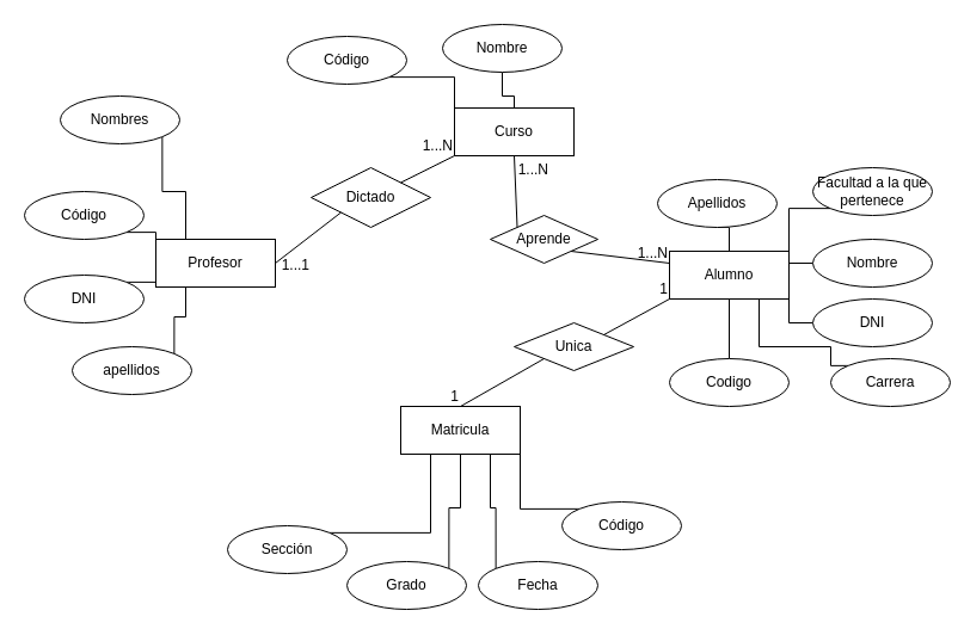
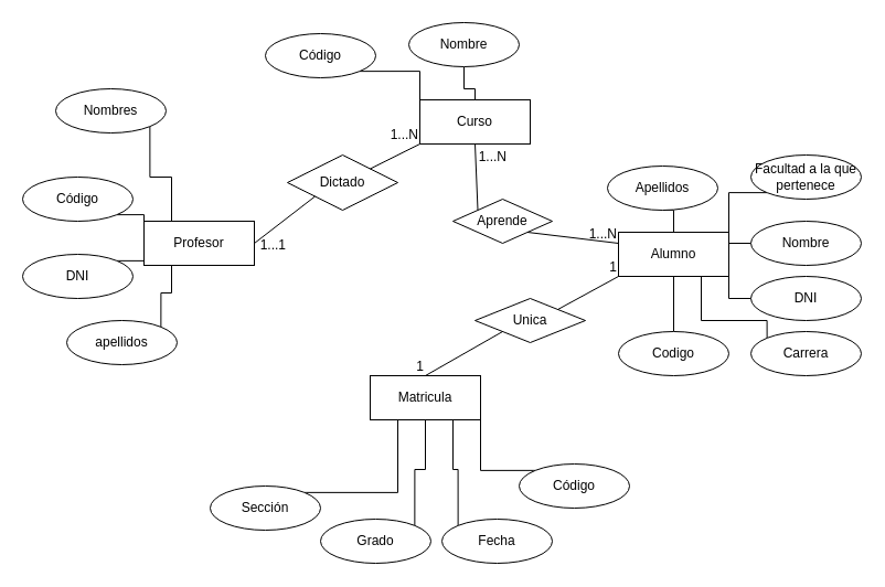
  <mxCell id="0" />
  <mxCell id="1" parent="0" />
  <mxCell id="2" value="Profesor" style="whiteSpace=wrap;html=1;align=center;" vertex="1" parent="1"><mxGeometry x="130" y="200" width="100" height="40" as="geometry" /></mxCell>
  <mxCell id="3" value="Curso" style="whiteSpace=wrap;html=1;align=center;" vertex="1" parent="1"><mxGeometry x="380" y="90" width="100" height="40" as="geometry" /></mxCell>
  <mxCell id="4" value="Alumno" style="whiteSpace=wrap;html=1;align=center;" vertex="1" parent="1"><mxGeometry x="560" y="210" width="100" height="40" as="geometry" /></mxCell>
  <mxCell id="5" style="edgeStyle=orthogonalEdgeStyle;rounded=0;orthogonalLoop=1;jettySize=auto;html=1;exitX=1;exitY=1;exitDx=0;exitDy=0;entryX=0.25;entryY=0;entryDx=0;entryDy=0;endArrow=none;endFill=0;" edge="1" parent="1" source="6" target="2"><mxGeometry relative="1" as="geometry" /></mxCell>
  <mxCell id="6" value="Nombres" style="ellipse;whiteSpace=wrap;html=1;align=center;" vertex="1" parent="1"><mxGeometry x="50" y="80" width="100" height="40" as="geometry" /></mxCell>
  <mxCell id="7" value="apellidos" style="ellipse;whiteSpace=wrap;html=1;align=center;" vertex="1" parent="1"><mxGeometry x="60" y="290" width="100" height="40" as="geometry" /></mxCell>
  <mxCell id="8" style="edgeStyle=orthogonalEdgeStyle;rounded=0;orthogonalLoop=1;jettySize=auto;html=1;exitX=1;exitY=1;exitDx=0;exitDy=0;entryX=0;entryY=0;entryDx=0;entryDy=0;endArrow=none;endFill=0;" edge="1" parent="1" source="9" target="2"><mxGeometry relative="1" as="geometry" /></mxCell>
  <mxCell id="9" value="Código" style="ellipse;whiteSpace=wrap;html=1;align=center;" vertex="1" parent="1"><mxGeometry x="20" y="160" width="100" height="40" as="geometry" /></mxCell>
  <mxCell id="10" style="edgeStyle=orthogonalEdgeStyle;rounded=0;orthogonalLoop=1;jettySize=auto;html=1;exitX=1;exitY=0;exitDx=0;exitDy=0;entryX=0;entryY=1;entryDx=0;entryDy=0;endArrow=none;endFill=0;" edge="1" parent="1" source="11" target="2"><mxGeometry relative="1" as="geometry" /></mxCell>
  <mxCell id="11" value="DNI" style="ellipse;whiteSpace=wrap;html=1;align=center;" vertex="1" parent="1"><mxGeometry x="20" y="230" width="100" height="40" as="geometry" /></mxCell>
  <mxCell id="12" style="edgeStyle=orthogonalEdgeStyle;rounded=0;orthogonalLoop=1;jettySize=auto;html=1;exitX=1;exitY=0;exitDx=0;exitDy=0;entryX=0.25;entryY=1;entryDx=0;entryDy=0;endArrow=none;endFill=0;" edge="1" parent="1" source="7" target="2"><mxGeometry relative="1" as="geometry" /></mxCell>
  <mxCell id="13" style="edgeStyle=orthogonalEdgeStyle;rounded=0;orthogonalLoop=1;jettySize=auto;html=1;exitX=1;exitY=1;exitDx=0;exitDy=0;entryX=0;entryY=0;entryDx=0;entryDy=0;endArrow=none;endFill=0;" edge="1" parent="1" source="14" target="3"><mxGeometry relative="1" as="geometry" /></mxCell>
  <mxCell id="14" value="Código" style="ellipse;whiteSpace=wrap;html=1;align=center;" vertex="1" parent="1"><mxGeometry x="240" y="30" width="100" height="40" as="geometry" /></mxCell>
  <mxCell id="15" value="" style="edgeStyle=orthogonalEdgeStyle;rounded=0;orthogonalLoop=1;jettySize=auto;html=1;endArrow=none;endFill=0;" edge="1" parent="1" source="16" target="3"><mxGeometry relative="1" as="geometry" /></mxCell>
  <mxCell id="16" value="Nombre" style="ellipse;whiteSpace=wrap;html=1;align=center;" vertex="1" parent="1"><mxGeometry x="370" y="20" width="100" height="40" as="geometry" /></mxCell>
  <mxCell id="17" style="edgeStyle=orthogonalEdgeStyle;rounded=0;orthogonalLoop=1;jettySize=auto;html=1;exitX=0.5;exitY=1;exitDx=0;exitDy=0;entryX=0.5;entryY=0;entryDx=0;entryDy=0;endArrow=none;endFill=0;" edge="1" parent="1" source="18" target="4"><mxGeometry relative="1" as="geometry" /></mxCell>
  <mxCell id="18" value="Apellidos" style="ellipse;whiteSpace=wrap;html=1;align=center;" vertex="1" parent="1"><mxGeometry x="550" y="150" width="100" height="40" as="geometry" /></mxCell>
  <mxCell id="19" value="Matricula" style="whiteSpace=wrap;html=1;align=center;" vertex="1" parent="1"><mxGeometry x="335" y="340" width="100" height="40" as="geometry" /></mxCell>
  <mxCell id="20" style="edgeStyle=orthogonalEdgeStyle;rounded=0;orthogonalLoop=1;jettySize=auto;html=1;exitX=0;exitY=0.5;exitDx=0;exitDy=0;entryX=1;entryY=0.5;entryDx=0;entryDy=0;endArrow=none;endFill=0;" edge="1" parent="1" source="21" target="4"><mxGeometry relative="1" as="geometry" /></mxCell>
  <mxCell id="21" value="Nombre" style="ellipse;whiteSpace=wrap;html=1;align=center;" vertex="1" parent="1"><mxGeometry x="680" y="200" width="100" height="40" as="geometry" /></mxCell>
  <mxCell id="22" style="edgeStyle=orthogonalEdgeStyle;rounded=0;orthogonalLoop=1;jettySize=auto;html=1;exitX=0;exitY=0.5;exitDx=0;exitDy=0;entryX=1;entryY=1;entryDx=0;entryDy=0;endArrow=none;endFill=0;" edge="1" parent="1" source="23" target="4"><mxGeometry relative="1" as="geometry" /></mxCell>
  <mxCell id="23" value="DNI" style="ellipse;whiteSpace=wrap;html=1;align=center;" vertex="1" parent="1"><mxGeometry x="680" y="250" width="100" height="40" as="geometry" /></mxCell>
  <mxCell id="24" style="edgeStyle=orthogonalEdgeStyle;rounded=0;orthogonalLoop=1;jettySize=auto;html=1;exitX=0.5;exitY=0;exitDx=0;exitDy=0;entryX=0.5;entryY=1;entryDx=0;entryDy=0;endArrow=none;endFill=0;" edge="1" parent="1" source="25" target="4"><mxGeometry relative="1" as="geometry" /></mxCell>
  <mxCell id="25" value="Codigo" style="ellipse;whiteSpace=wrap;html=1;align=center;" vertex="1" parent="1"><mxGeometry x="560" y="300" width="100" height="40" as="geometry" /></mxCell>
  <mxCell id="26" style="edgeStyle=orthogonalEdgeStyle;rounded=0;orthogonalLoop=1;jettySize=auto;html=1;exitX=0;exitY=0;exitDx=0;exitDy=0;entryX=0.75;entryY=1;entryDx=0;entryDy=0;endArrow=none;endFill=0;" edge="1" parent="1" source="27" target="4"><mxGeometry relative="1" as="geometry"><Array as="points"><mxPoint x="695" y="290" /><mxPoint x="635" y="290" /></Array></mxGeometry></mxCell>
- <mxCell id="27" value="Carrera" style="ellipse;whiteSpace=wrap;html=1;align=center;" vertex="1" parent="1"><mxGeometry x="695" y="300" width="100" height="40" as="geometry" /></mxCell>
+ <mxCell id="27" value="Carrera" style="ellipse;whiteSpace=wrap;html=1;align=center;" vertex="1" parent="1"><mxGeometry x="680" y="300" width="100" height="40" as="geometry" /></mxCell>
  <mxCell id="28" style="edgeStyle=orthogonalEdgeStyle;rounded=0;orthogonalLoop=1;jettySize=auto;html=1;exitX=0;exitY=1;exitDx=0;exitDy=0;entryX=1;entryY=0;entryDx=0;entryDy=0;endArrow=none;endFill=0;" edge="1" parent="1" source="29" target="4"><mxGeometry relative="1" as="geometry" /></mxCell>
  <mxCell id="29" value="Facultad a la que pertenece" style="ellipse;whiteSpace=wrap;html=1;align=center;" vertex="1" parent="1"><mxGeometry x="680" y="140" width="100" height="40" as="geometry" /></mxCell>
  <mxCell id="30" style="edgeStyle=orthogonalEdgeStyle;rounded=0;orthogonalLoop=1;jettySize=auto;html=1;exitX=1;exitY=0;exitDx=0;exitDy=0;entryX=0.25;entryY=1;entryDx=0;entryDy=0;endArrow=none;endFill=0;" edge="1" parent="1" source="31" target="19"><mxGeometry relative="1" as="geometry" /></mxCell>
  <mxCell id="31" value="Sección" style="ellipse;whiteSpace=wrap;html=1;align=center;" vertex="1" parent="1"><mxGeometry x="190" y="440" width="100" height="40" as="geometry" /></mxCell>
  <mxCell id="32" style="edgeStyle=orthogonalEdgeStyle;rounded=0;orthogonalLoop=1;jettySize=auto;html=1;exitX=1;exitY=0;exitDx=0;exitDy=0;entryX=0.5;entryY=1;entryDx=0;entryDy=0;endArrow=none;endFill=0;" edge="1" parent="1" source="33" target="19"><mxGeometry relative="1" as="geometry" /></mxCell>
  <mxCell id="33" value="Grado" style="ellipse;whiteSpace=wrap;html=1;align=center;" vertex="1" parent="1"><mxGeometry x="290" y="470" width="100" height="40" as="geometry" /></mxCell>
  <mxCell id="34" style="edgeStyle=orthogonalEdgeStyle;rounded=0;orthogonalLoop=1;jettySize=auto;html=1;exitX=0;exitY=0;exitDx=0;exitDy=0;entryX=1;entryY=1;entryDx=0;entryDy=0;endArrow=none;endFill=0;" edge="1" parent="1" source="35" target="19"><mxGeometry relative="1" as="geometry" /></mxCell>
  <mxCell id="35" value="Código" style="ellipse;whiteSpace=wrap;html=1;align=center;" vertex="1" parent="1"><mxGeometry x="470" y="420" width="100" height="40" as="geometry" /></mxCell>
  <mxCell id="36" style="edgeStyle=orthogonalEdgeStyle;rounded=0;orthogonalLoop=1;jettySize=auto;html=1;exitX=0;exitY=0;exitDx=0;exitDy=0;entryX=0.75;entryY=1;entryDx=0;entryDy=0;endArrow=none;endFill=0;" edge="1" parent="1" source="37" target="19"><mxGeometry relative="1" as="geometry" /></mxCell>
  <mxCell id="37" value="Fecha" style="ellipse;whiteSpace=wrap;html=1;align=center;" vertex="1" parent="1"><mxGeometry x="400" y="470" width="100" height="40" as="geometry" /></mxCell>
  <mxCell id="38" value="Unica" style="shape=rhombus;perimeter=rhombusPerimeter;whiteSpace=wrap;html=1;align=center;" vertex="1" parent="1"><mxGeometry x="430" y="270" width="100" height="40" as="geometry" /></mxCell>
  <mxCell id="39" value="" style="endArrow=none;html=1;rounded=0;entryX=0;entryY=1;entryDx=0;entryDy=0;exitX=1;exitY=0;exitDx=0;exitDy=0;" edge="1" parent="1" source="38" target="4"><mxGeometry relative="1" as="geometry"><mxPoint x="330" y="250" as="sourcePoint" /><mxPoint x="490" y="250" as="targetPoint" /></mxGeometry></mxCell>
  <mxCell id="40" value="1" style="resizable=0;html=1;whiteSpace=wrap;align=right;verticalAlign=bottom;" connectable="0" vertex="1" parent="39"><mxGeometry x="1" relative="1" as="geometry" /></mxCell>
  <mxCell id="41" value="" style="endArrow=none;html=1;rounded=0;entryX=0.5;entryY=0;entryDx=0;entryDy=0;exitX=0;exitY=1;exitDx=0;exitDy=0;" edge="1" parent="1" source="38" target="19"><mxGeometry relative="1" as="geometry"><mxPoint x="492.5" y="330" as="sourcePoint" /><mxPoint x="440" y="340" as="targetPoint" /></mxGeometry></mxCell>
  <mxCell id="42" value="1" style="resizable=0;html=1;whiteSpace=wrap;align=right;verticalAlign=bottom;" connectable="0" vertex="1" parent="41"><mxGeometry x="1" relative="1" as="geometry" /></mxCell>
  <mxCell id="43" value="Dictado" style="shape=rhombus;perimeter=rhombusPerimeter;whiteSpace=wrap;html=1;align=center;" vertex="1" parent="1"><mxGeometry x="260" y="140" width="100" height="50" as="geometry" /></mxCell>
  <mxCell id="44" value="" style="endArrow=none;html=1;rounded=0;entryX=0;entryY=1;entryDx=0;entryDy=0;exitX=1;exitY=0;exitDx=0;exitDy=0;" edge="1" parent="1" source="43" target="3"><mxGeometry relative="1" as="geometry"><mxPoint x="300" y="210" as="sourcePoint" /><mxPoint x="460" y="210" as="targetPoint" /></mxGeometry></mxCell>
  <mxCell id="45" value="1...N" style="resizable=0;html=1;whiteSpace=wrap;align=right;verticalAlign=bottom;" connectable="0" vertex="1" parent="44"><mxGeometry x="1" relative="1" as="geometry"><mxPoint as="offset" /></mxGeometry></mxCell>
  <mxCell id="46" value="" style="endArrow=none;html=1;rounded=0;entryX=0;entryY=1;entryDx=0;entryDy=0;exitX=1;exitY=0.5;exitDx=0;exitDy=0;" edge="1" parent="1" source="2" target="43"><mxGeometry relative="1" as="geometry"><mxPoint x="245" y="233" as="sourcePoint" /><mxPoint x="290" y="210" as="targetPoint" /></mxGeometry></mxCell>
  <mxCell id="47" value="1...1" style="resizable=0;html=1;whiteSpace=wrap;align=right;verticalAlign=bottom;" connectable="0" vertex="1" parent="46"><mxGeometry x="1" relative="1" as="geometry"><mxPoint x="-25" y="53" as="offset" /></mxGeometry></mxCell>
  <mxCell id="48" value="Aprende" style="shape=rhombus;perimeter=rhombusPerimeter;whiteSpace=wrap;html=1;align=center;" vertex="1" parent="1"><mxGeometry x="410" y="180" width="90" height="40" as="geometry" /></mxCell>
  <mxCell id="49" value="" style="endArrow=none;html=1;rounded=0;entryX=0;entryY=0.25;entryDx=0;entryDy=0;exitX=1;exitY=1;exitDx=0;exitDy=0;" edge="1" parent="1" source="48" target="4"><mxGeometry relative="1" as="geometry"><mxPoint x="300" y="250" as="sourcePoint" /><mxPoint x="460" y="250" as="targetPoint" /></mxGeometry></mxCell>
  <mxCell id="50" value="1...N" style="resizable=0;html=1;whiteSpace=wrap;align=right;verticalAlign=bottom;" connectable="0" vertex="1" parent="49"><mxGeometry x="1" relative="1" as="geometry"><mxPoint as="offset" /></mxGeometry></mxCell>
  <mxCell id="51" value="" style="endArrow=none;html=1;rounded=0;entryX=0.5;entryY=1;entryDx=0;entryDy=0;exitX=0;exitY=0;exitDx=0;exitDy=0;" edge="1" parent="1" source="48" target="3"><mxGeometry relative="1" as="geometry"><mxPoint x="328" y="225" as="sourcePoint" /><mxPoint x="410" y="235" as="targetPoint" /></mxGeometry></mxCell>
  <mxCell id="52" value="1...N" style="resizable=0;html=1;whiteSpace=wrap;align=right;verticalAlign=bottom;" connectable="0" vertex="1" parent="51"><mxGeometry x="1" relative="1" as="geometry"><mxPoint x="30" y="20" as="offset" /></mxGeometry></mxCell>
